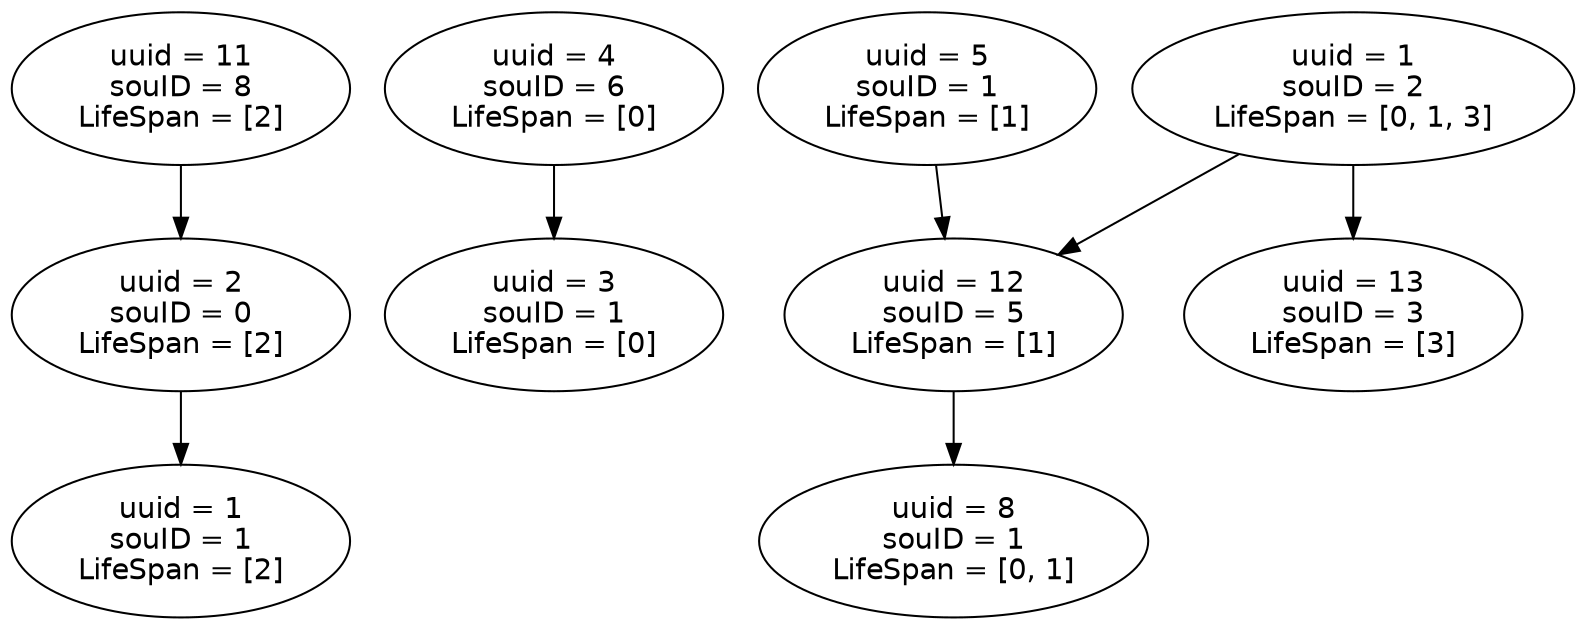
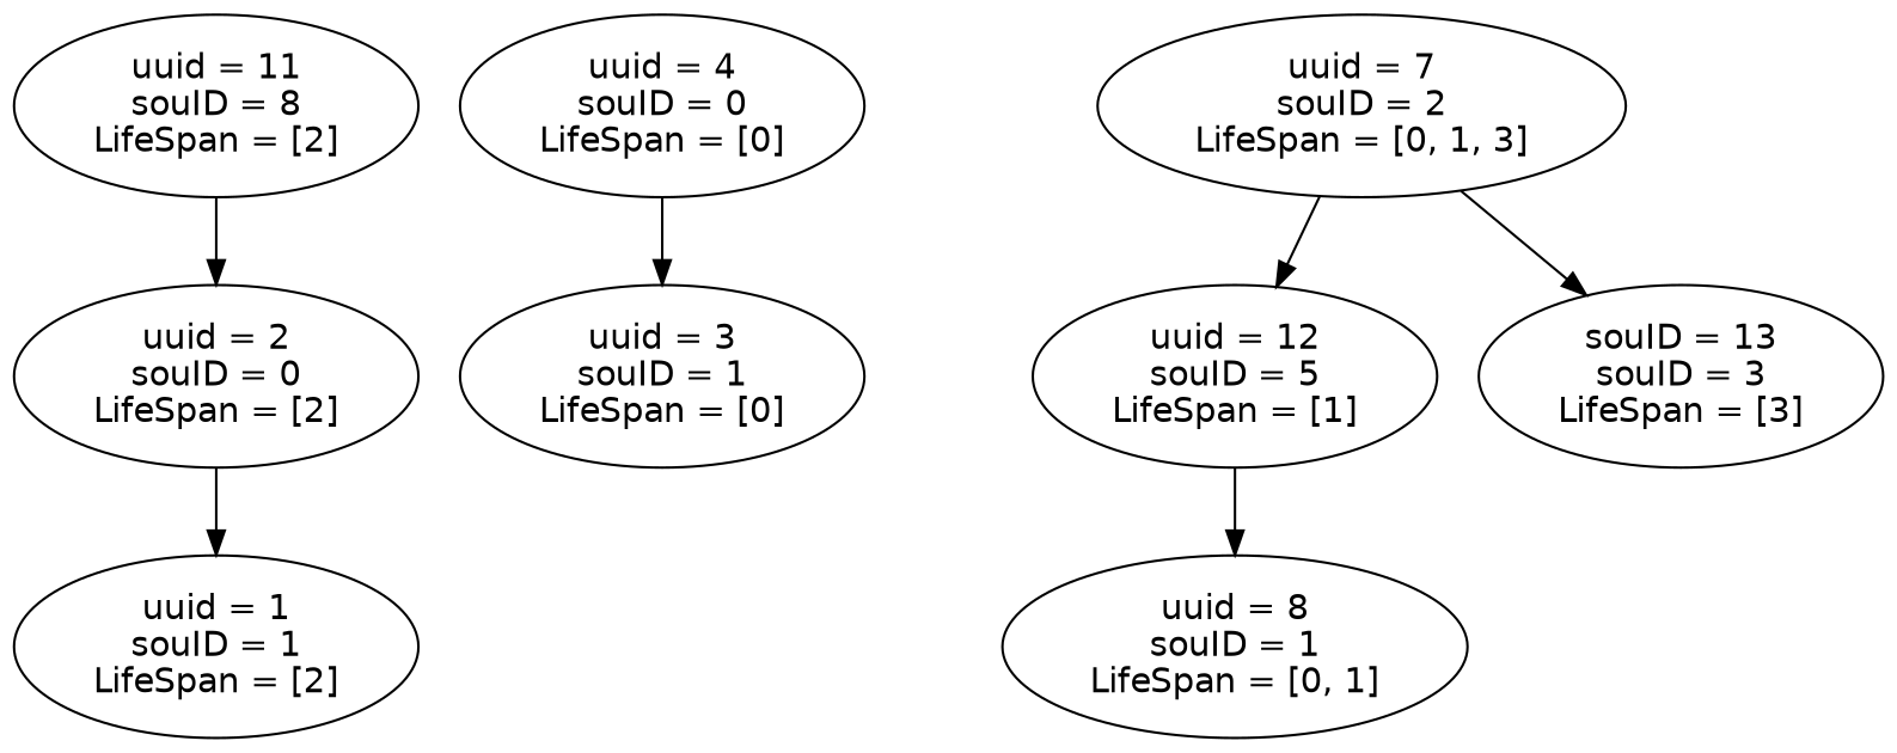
  digraph {
    fontname="DejaVu Sans"
    node [fontname="DejaVu Sans"]
    edge [fontname="DejaVu Sans"]
    n1 [label="uuid = 1\nsouID = 1\nLifeSpan = [2]"]
    n2 [label="uuid = 2\nsouID = 0\nLifeSpan = [2]"]
    n3 [label="uuid = 3\nsouID = 1\nLifeSpan = [0]"]
-   n4 [label="uuid = 4\nsouID = 6\nLifeSpan = [0]"]
-   n5 [label="uuid = 5\nsouID = 1\nLifeSpan = [1]"]
+   n4 [label="uuid = 4\nsouID = 0\nLifeSpan = [0]"]
    n6 [label="uuid = 12\nsouID = 5\nLifeSpan = [1]"]
    n7 [label="uuid = 8\nsouID = 1\nLifeSpan = [0, 1]"]
-   n8 [label="uuid = 1\nsouID = 2\nLifeSpan = [0, 1, 3]"]
-   n9 [label="uuid = 13\nsouID = 3\nLifeSpan = [3]"]
+   n8 [label="uuid = 7\nsouID = 2\nLifeSpan = [0, 1, 3]"]
+   n9 [label="souID = 13\nsouID = 3\nLifeSpan = [3]"]
    n10 [label="uuid = 11\nsouID = 8\nLifeSpan = [2]"]
    n2 -> n1
    n4 -> n3
-   n5 -> n6
    n6 -> n7
    n8 -> n6
    n8 -> n9
    n10 -> n2
  }
